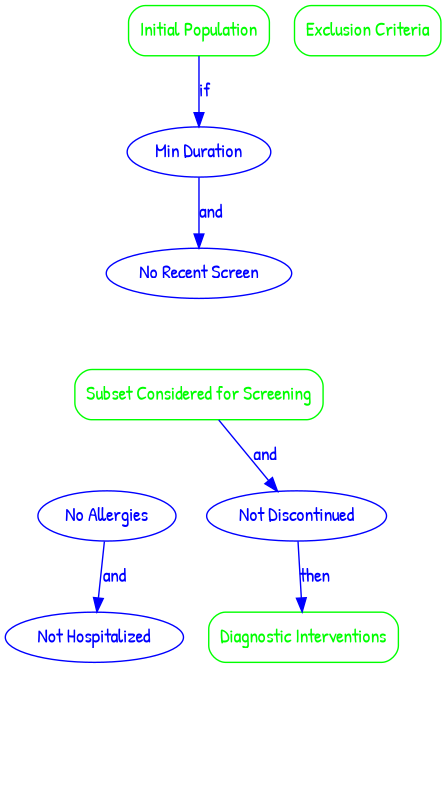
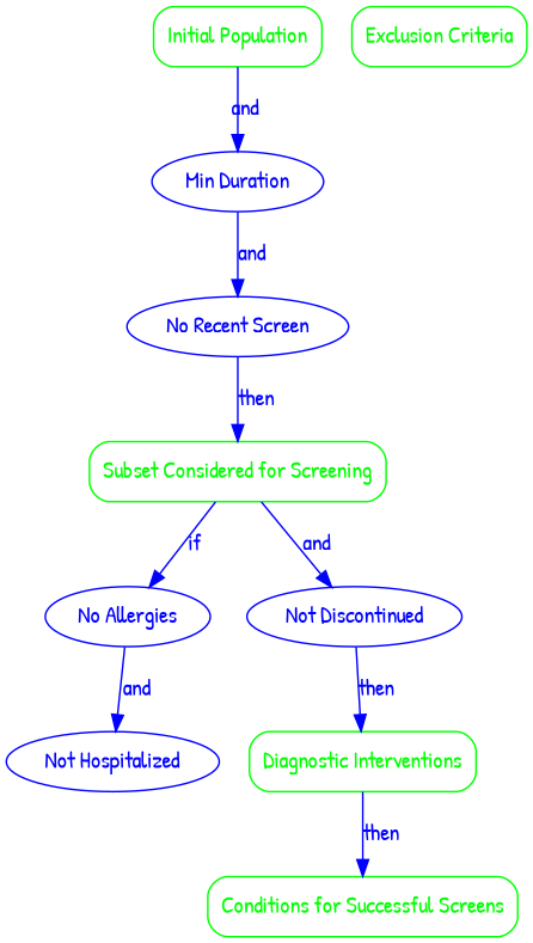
  digraph {
    fontname="Patrick Hand"
    rankdir=TB
    node [color=green fontcolor=green fontname="Patrick Hand" shape=box]
    edge [color=blue fontcolor=blue fontname="Patrick Hand"]
    n1 [label="Initial Population" style=rounded]
    n2 [color=blue fontcolor=blue label="Min Duration" shape=ellipse]
    n3 [color=blue fontcolor=blue label="No Recent Screen" shape=ellipse]
    n4 [label="Subset Considered for Screening" style=rounded]
    n5 [color=blue fontcolor=blue label="No Allergies" shape=ellipse]
    n6 [color=blue fontcolor=blue label="Not Discontinued" shape=ellipse]
    n7 [color=blue fontcolor=blue label="Not Hospitalized" shape=ellipse]
    n8 [label="Exclusion Criteria" style=rounded]
    n9 [label="Diagnostic Interventions" style=rounded]
-   n1 -> n2 [label=if]
+   n10 [label="Conditions for Successful Screens" style=rounded]
+   n1 -> n2 [label=and]
    n2 -> n3 [label=and]
+   n3 -> n4 [label=then]
+   n4 -> n5 [label=if]
    n4 -> n6 [label=and]
    n5 -> n7 [label=and]
    n6 -> n9 [label=then]
+   n9 -> n10 [label=then]
  }
